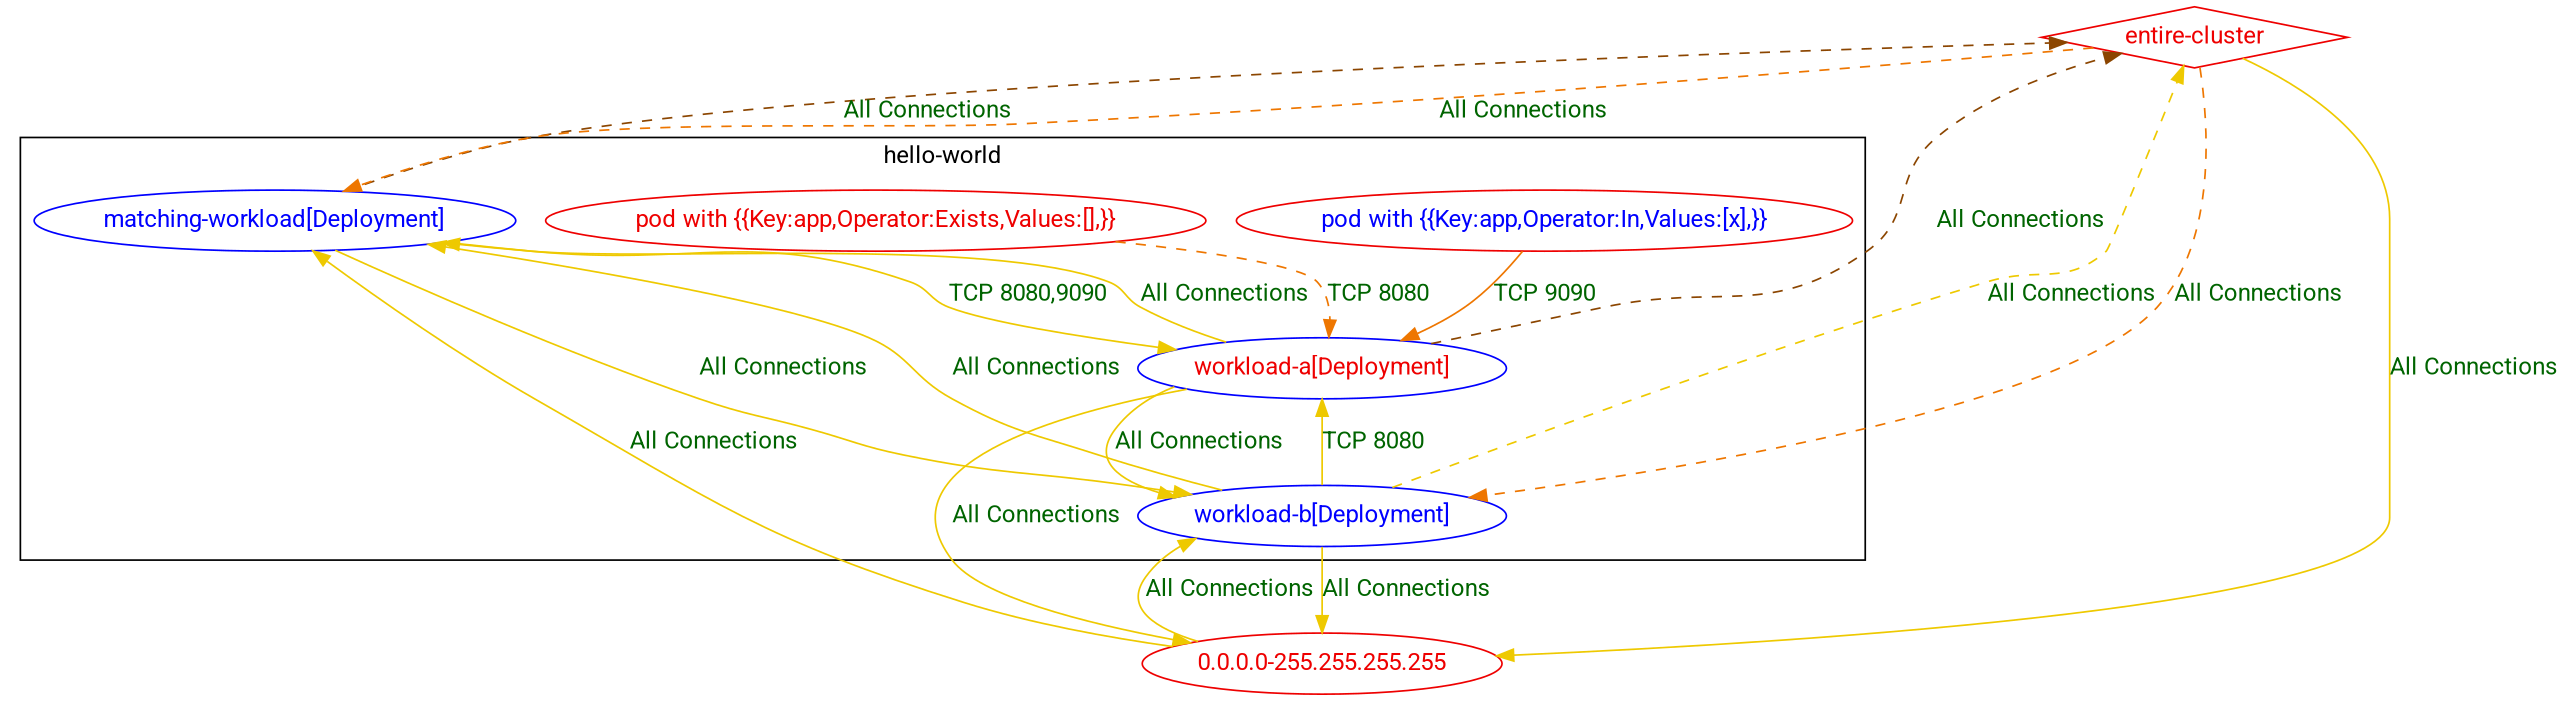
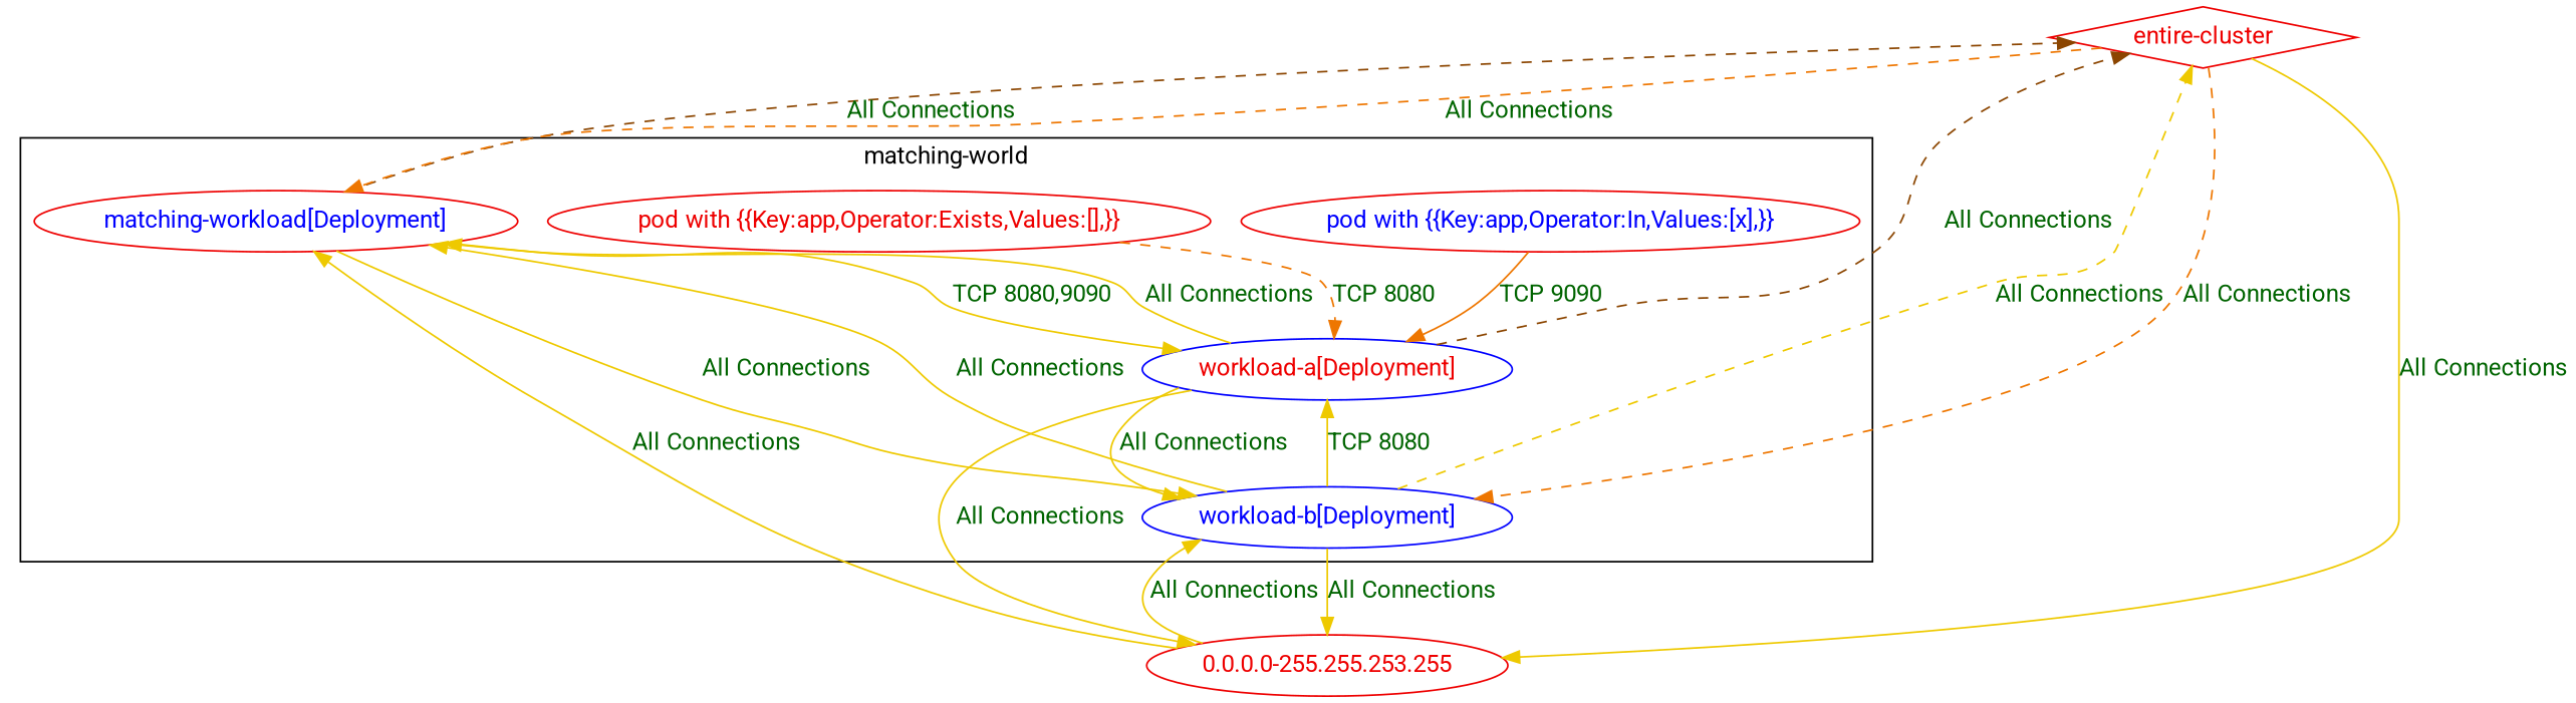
  digraph {
    fontname=Roboto
    node [color=red2 fontcolor=red2 fontname=Roboto]
    edge [color=gold2 fontcolor=darkgreen fontname=Roboto weight=1]
-   n1 [color=blue fontcolor=blue label="matching-workload[Deployment]"]
+   n1 [fontcolor=blue label="matching-workload[Deployment]"]
    n2 [color=blue label="workload-a[Deployment]"]
    n3 [color=blue fontcolor=blue label="workload-b[Deployment]"]
    n4 [label="pod with {{Key:app,Operator:Exists,Values:[],}}"]
    n5 [fontcolor=blue label="pod with {{Key:app,Operator:In,Values:[x],}}"]
    n6 [label="entire-cluster" shape=diamond]
-   n7 [label="0.0.0.0-255.255.255.255"]
+   n7 [label="0.0.0.0-255.255.253.255"]
    subgraph cluster_1 {
      color=black
      fontcolor=black
-     label="hello-world"
+     label="matching-world"
      n1
      n2
      n3
      n4
      n5
    }
    n1 -> n2 [label="TCP 8080,9090" weight=0.5]
    n1 -> n3 [label="All Connections" weight=0.5]
    n1 -> n6 [color=darkorange4 label="All Connections" style=dashed weight=0.5]
    n2 -> n1 [label="All Connections"]
    n2 -> n3 [label="All Connections" weight=0.5]
    n2 -> n6 [color=darkorange4 label="All Connections" style=dashed weight=0.5]
    n2 -> n7 [label="All Connections"]
    n3 -> n1 [label="All Connections"]
    n3 -> n2 [label="TCP 8080"]
    n3 -> n6 [label="All Connections" style=dashed weight=0.5]
    n3 -> n7 [label="All Connections"]
    n4 -> n2 [color=darkorange2 label="TCP 8080" style=dashed]
    n5 -> n2 [color=darkorange2 label="TCP 9090" style=solid]
    n6 -> n1 [color=darkorange2 label="All Connections" style=dashed]
    n6 -> n3 [color=darkorange2 label="All Connections" style=dashed]
    n6 -> n7 [label="All Connections"]
    n7 -> n1 [label="All Connections" weight=0.5]
    n7 -> n3 [label="All Connections" weight=0.5]
  }
